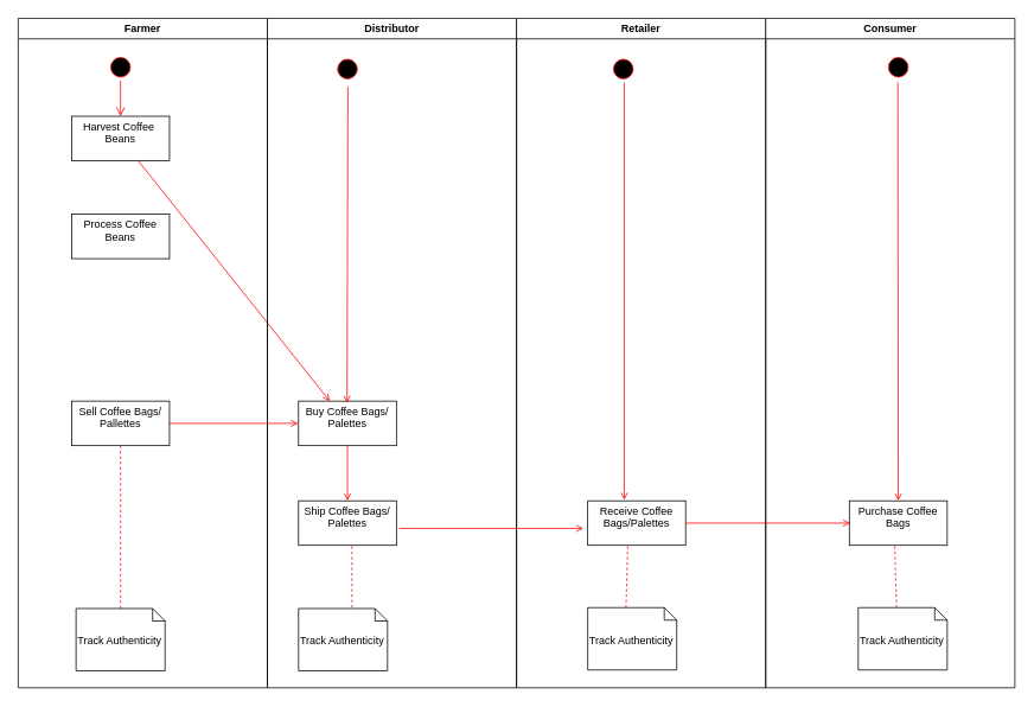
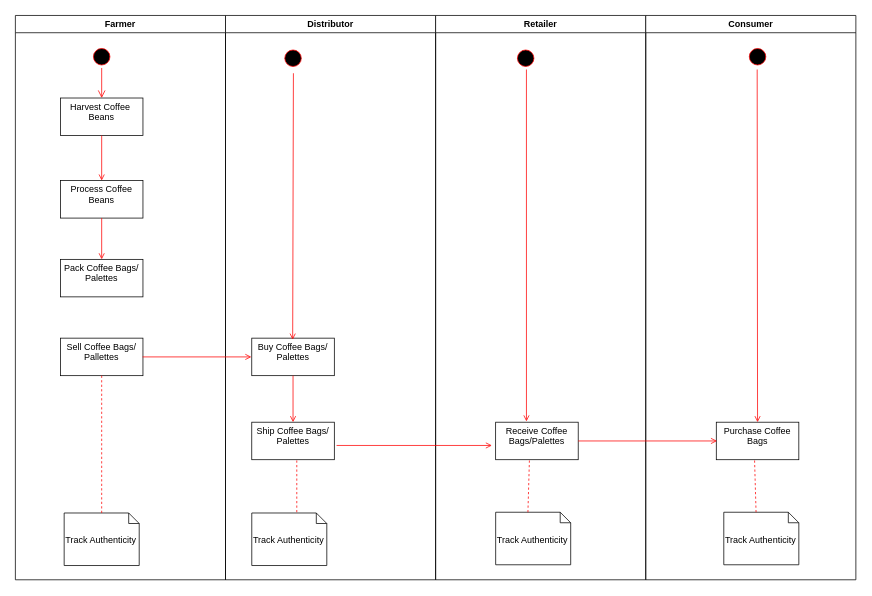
  <mxCell id="0" />
  <mxCell id="1" parent="0" />
  <mxCell id="2" value="Farmer" style="swimlane;whiteSpace=wrap" parent="1" vertex="1"><mxGeometry x="20" y="20" width="280" height="752" as="geometry" /></mxCell>
  <mxCell id="3" value="" style="ellipse;shape=startState;fillColor=#000000;strokeColor=#ff0000;" parent="2" vertex="1"><mxGeometry x="100" y="40" width="30" height="30" as="geometry" /></mxCell>
  <mxCell id="4" value="" style="edgeStyle=elbowEdgeStyle;elbow=horizontal;verticalAlign=bottom;endArrow=open;endSize=8;strokeColor=#FF0000;endFill=1;rounded=0" parent="2" source="3" target="5" edge="1"><mxGeometry x="100" y="40" as="geometry"><mxPoint x="115" y="110" as="targetPoint" /></mxGeometry></mxCell>
  <mxCell id="5" value="Harvest Coffee &#10;Beans&#10;" style="" parent="2" vertex="1"><mxGeometry x="60" y="110" width="110" height="50" as="geometry" /></mxCell>
  <mxCell id="6" value="Process Coffee&#10;Beans&#10;" style="" parent="2" vertex="1"><mxGeometry x="60" y="220" width="110" height="50" as="geometry" /></mxCell>
- <mxCell id="7" value="" style="endArrow=open;strokeColor=#FF0000;endFill=1;rounded=0;" parent="2" source="5" target="12" edge="1"><mxGeometry relative="1" as="geometry" /></mxCell>
+ <mxCell id="7" value="" style="endArrow=open;strokeColor=#FF0000;endFill=1;rounded=0" parent="2" source="5" target="6" edge="1"><mxGeometry relative="1" as="geometry" /></mxCell>
+ <mxCell id="8" value="Pack Coffee Bags/&#10;Palettes&#10;" style="" parent="2" vertex="1"><mxGeometry x="60" y="325" width="110" height="50" as="geometry" /></mxCell>
+ <mxCell id="9" value="" style="endArrow=open;strokeColor=#FF0000;endFill=1;rounded=0" parent="2" source="6" target="8" edge="1"><mxGeometry relative="1" as="geometry" /></mxCell>
  <mxCell id="10" value="&lt;br&gt;&lt;br&gt;Track Authenticity" style="shape=note;whiteSpace=wrap;html=1;size=14;verticalAlign=top;align=left;spacingTop=-6;" vertex="1" parent="2"><mxGeometry x="65" y="663" width="100" height="70" as="geometry" /></mxCell>
  <mxCell id="11" value="Distributor" style="swimlane;whiteSpace=wrap" parent="1" vertex="1"><mxGeometry x="300" y="20" width="280" height="752" as="geometry"><mxRectangle x="444.5" y="128" width="90" height="23" as="alternateBounds" /></mxGeometry></mxCell>
  <mxCell id="12" value="Buy Coffee Bags/&#10;Palettes&#10;" style="" parent="11" vertex="1"><mxGeometry x="35" y="430" width="110" height="50" as="geometry" /></mxCell>
  <mxCell id="13" value="Ship Coffee Bags/&#10;Palettes&#10;" style="" parent="11" vertex="1"><mxGeometry x="35" y="542" width="110" height="50" as="geometry" /></mxCell>
  <mxCell id="14" value="" style="endArrow=open;strokeColor=#FF0000;endFill=1;rounded=0;exitX=0.5;exitY=1;exitDx=0;exitDy=0;entryX=0.5;entryY=0;entryDx=0;entryDy=0;" parent="11" source="12" target="13" edge="1"><mxGeometry relative="1" as="geometry"><mxPoint x="85" y="502" as="sourcePoint" /><mxPoint x="85" y="557" as="targetPoint" /></mxGeometry></mxCell>
  <mxCell id="15" value="" style="ellipse;shape=startState;fillColor=#000000;strokeColor=#ff0000;" parent="11" vertex="1"><mxGeometry x="75" y="42" width="30" height="30" as="geometry" /></mxCell>
  <mxCell id="16" value="" style="endArrow=open;strokeColor=#FF0000;endFill=1;rounded=0;" parent="11" edge="1"><mxGeometry relative="1" as="geometry"><mxPoint x="90.5" y="77" as="sourcePoint" /><mxPoint x="89.5" y="432" as="targetPoint" /></mxGeometry></mxCell>
  <mxCell id="17" value="&lt;br&gt;&lt;br&gt;Track Authenticity" style="shape=note;whiteSpace=wrap;html=1;size=14;verticalAlign=top;align=left;spacingTop=-6;" vertex="1" parent="11"><mxGeometry x="35" y="663" width="100" height="70" as="geometry" /></mxCell>
  <mxCell id="18" value="Retailer" style="swimlane;whiteSpace=wrap" parent="1" vertex="1"><mxGeometry x="580" y="20" width="280" height="752" as="geometry" /></mxCell>
  <mxCell id="19" value="Receive Coffee &#10;Bags/Palettes&#10;" style="" parent="18" vertex="1"><mxGeometry x="80" y="542" width="110" height="50" as="geometry" /></mxCell>
  <mxCell id="20" value="" style="ellipse;shape=startState;fillColor=#000000;strokeColor=#ff0000;" parent="18" vertex="1"><mxGeometry x="105" y="42" width="30" height="30" as="geometry" /></mxCell>
  <mxCell id="21" value="" style="endArrow=open;strokeColor=#FF0000;endFill=1;rounded=0;entryX=0.373;entryY=-0.02;entryDx=0;entryDy=0;entryPerimeter=0;" parent="18" target="19" edge="1"><mxGeometry relative="1" as="geometry"><mxPoint x="121" y="72" as="sourcePoint" /><mxPoint x="119.5" y="422.5" as="targetPoint" /></mxGeometry></mxCell>
  <mxCell id="22" value="&lt;br&gt;&lt;br&gt;Track Authenticity" style="shape=note;whiteSpace=wrap;html=1;size=14;verticalAlign=top;align=left;spacingTop=-6;" vertex="1" parent="18"><mxGeometry x="80" y="662" width="100" height="70" as="geometry" /></mxCell>
  <mxCell id="23" value="Consumer" style="swimlane;whiteSpace=wrap" parent="1" vertex="1"><mxGeometry x="860" y="20" width="280" height="752" as="geometry" /></mxCell>
  <mxCell id="24" value="Purchase Coffee&#10;Bags&#10;" style="" parent="23" vertex="1"><mxGeometry x="94" y="542" width="110" height="50" as="geometry" /></mxCell>
  <mxCell id="25" value="" style="endArrow=open;strokeColor=#FF0000;endFill=1;rounded=0;" edge="1" parent="23"><mxGeometry relative="1" as="geometry"><mxPoint x="148.5" y="72" as="sourcePoint" /><mxPoint x="149" y="542" as="targetPoint" /></mxGeometry></mxCell>
  <mxCell id="26" value="" style="edgeStyle=none;strokeColor=#FF0000;endArrow=open;endFill=1;rounded=0;exitX=1;exitY=0.5;exitDx=0;exitDy=0;" edge="1" parent="23" source="19"><mxGeometry width="100" height="100" relative="1" as="geometry"><mxPoint x="-3" y="567" as="sourcePoint" /><mxPoint x="95" y="567" as="targetPoint" /><Array as="points" /></mxGeometry></mxCell>
  <mxCell id="27" value="&lt;br&gt;&lt;br&gt;Track Authenticity" style="shape=note;whiteSpace=wrap;html=1;size=14;verticalAlign=top;align=left;spacingTop=-6;" vertex="1" parent="23"><mxGeometry x="104" y="662" width="100" height="70" as="geometry" /></mxCell>
  <mxCell id="28" value="Sell Coffee Bags/&#10;Pallettes&#10;" style="" parent="1" vertex="1"><mxGeometry x="80" y="450" width="110" height="50" as="geometry" /></mxCell>
  <mxCell id="29" value="" style="endArrow=open;strokeColor=#FF0000;endFill=1;rounded=0;" parent="1" edge="1"><mxGeometry relative="1" as="geometry"><mxPoint x="189.5" y="475" as="sourcePoint" /><mxPoint x="334.5" y="475" as="targetPoint" /><Array as="points" /></mxGeometry></mxCell>
  <mxCell id="30" value="" style="edgeStyle=none;strokeColor=#FF0000;endArrow=open;endFill=1;rounded=0;" parent="1" edge="1"><mxGeometry width="100" height="100" relative="1" as="geometry"><mxPoint x="448" y="593" as="sourcePoint" /><mxPoint x="655" y="593" as="targetPoint" /><Array as="points" /></mxGeometry></mxCell>
  <mxCell id="31" value="" style="ellipse;shape=startState;fillColor=#000000;strokeColor=#ff0000;" vertex="1" parent="1"><mxGeometry x="994" y="60" width="30" height="30" as="geometry" /></mxCell>
  <mxCell id="32" value="" style="endArrow=none;dashed=1;html=1;entryX=0.5;entryY=1;entryDx=0;entryDy=0;strokeColor=#FF0000;" edge="1" parent="1" target="28"><mxGeometry width="50" height="50" relative="1" as="geometry"><mxPoint x="135" y="683" as="sourcePoint" /><mxPoint x="135" y="522" as="targetPoint" /></mxGeometry></mxCell>
  <mxCell id="33" value="" style="endArrow=none;dashed=1;html=1;strokeColor=#FF0000;" edge="1" parent="1"><mxGeometry width="50" height="50" relative="1" as="geometry"><mxPoint x="395" y="682" as="sourcePoint" /><mxPoint x="395" y="612" as="targetPoint" /><Array as="points" /></mxGeometry></mxCell>
  <mxCell id="34" value="" style="endArrow=none;dashed=1;html=1;strokeColor=#FF0000;exitX=0;exitY=0;exitDx=43;exitDy=0;exitPerimeter=0;" edge="1" parent="1" source="22"><mxGeometry width="50" height="50" relative="1" as="geometry"><mxPoint x="710" y="682" as="sourcePoint" /><mxPoint x="705" y="612" as="targetPoint" /><Array as="points" /></mxGeometry></mxCell>
  <mxCell id="35" value="" style="endArrow=none;dashed=1;html=1;strokeColor=#FF0000;exitX=0;exitY=0;exitDx=43;exitDy=0;exitPerimeter=0;" edge="1" parent="1" source="27"><mxGeometry width="50" height="50" relative="1" as="geometry"><mxPoint x="1005" y="642" as="sourcePoint" /><mxPoint x="1005" y="612" as="targetPoint" /><Array as="points" /></mxGeometry></mxCell>
